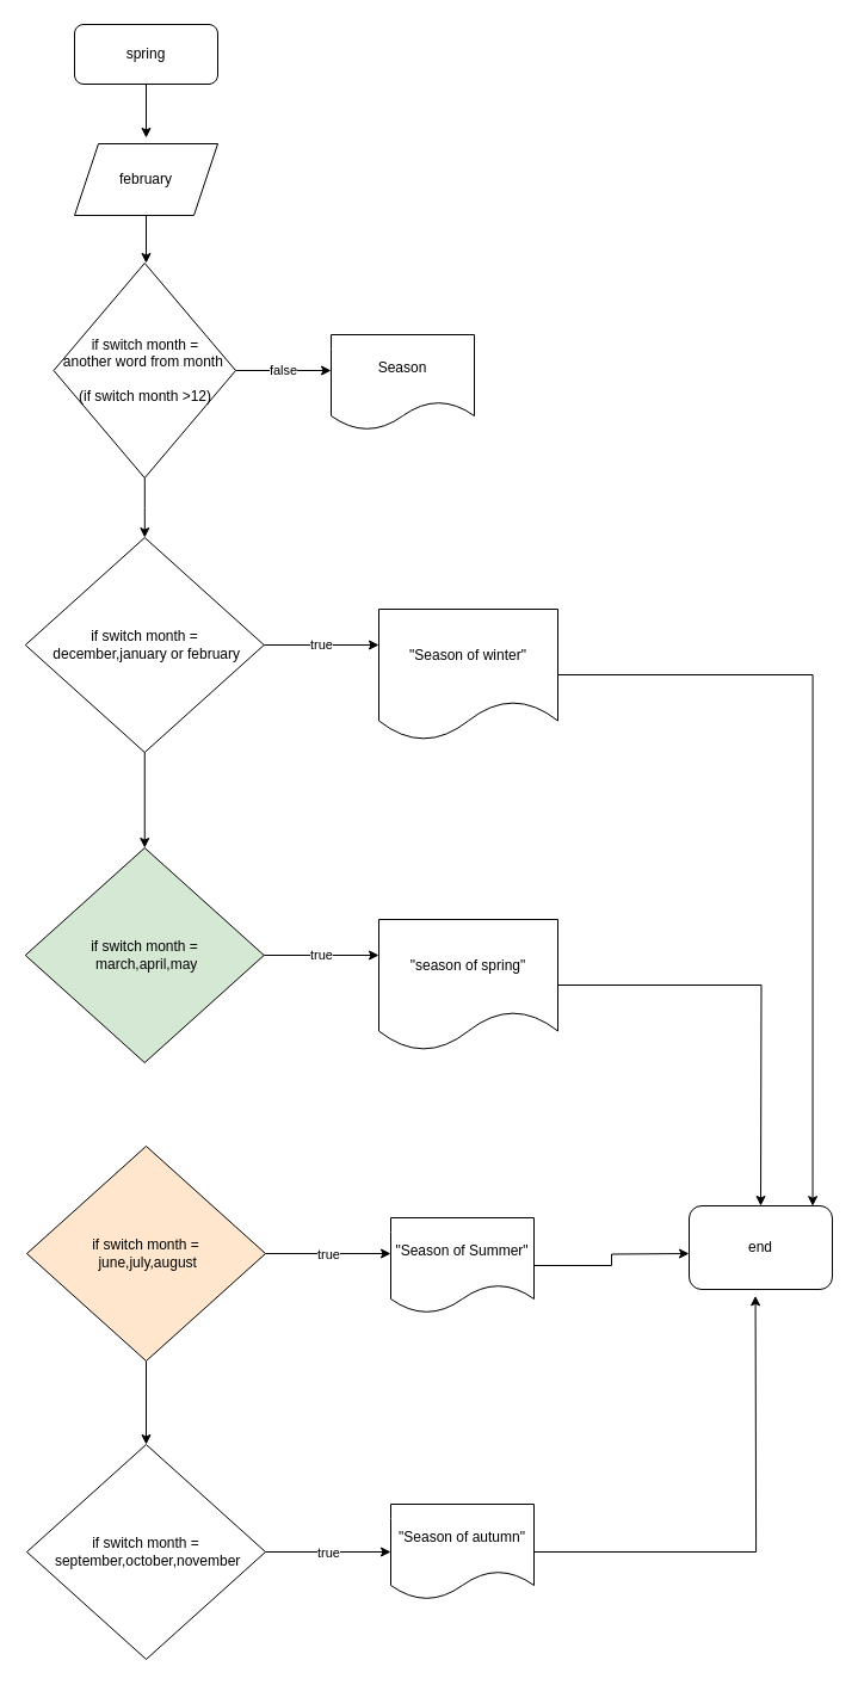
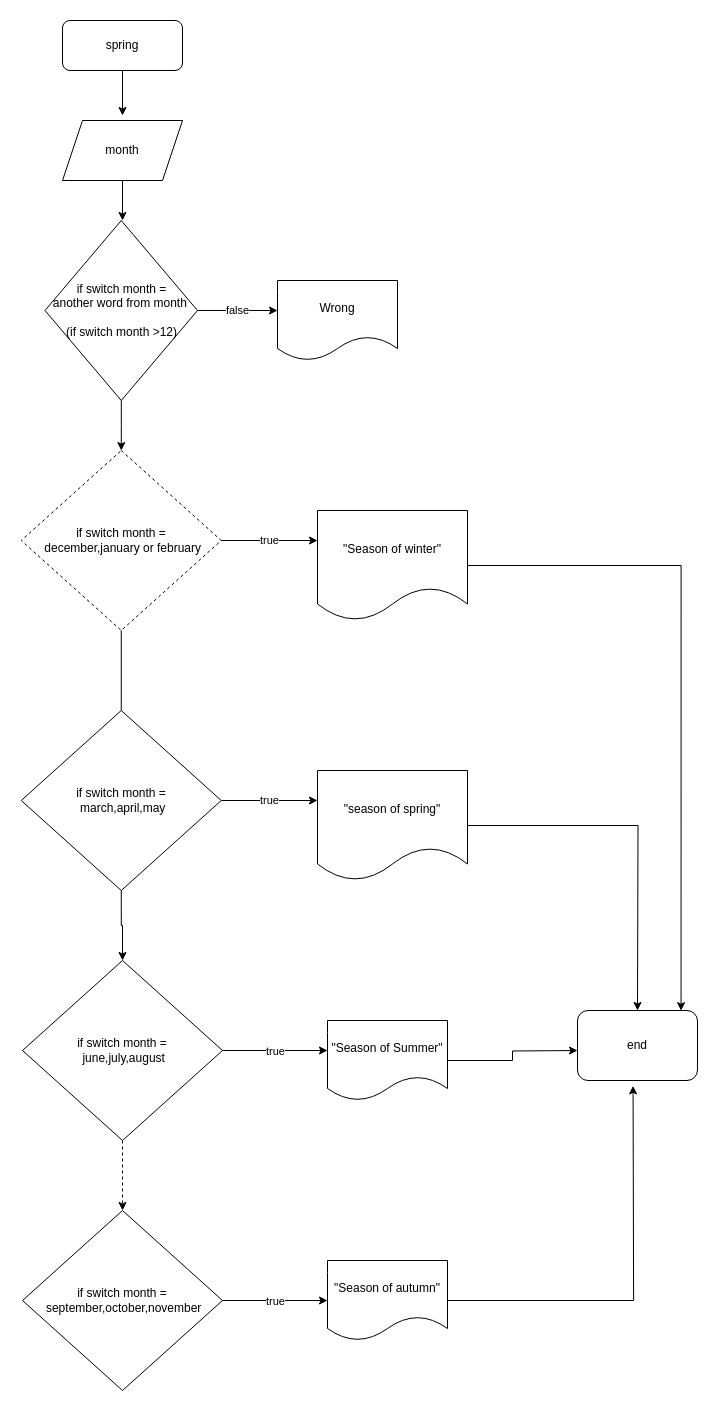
  <mxCell id="0" />
  <mxCell id="1" parent="0" />
  <mxCell id="2" style="edgeStyle=orthogonalEdgeStyle;rounded=0;orthogonalLoop=1;jettySize=auto;html=1;" edge="1" parent="1" source="3"><mxGeometry relative="1" as="geometry"><mxPoint x="122" y="115" as="targetPoint" /></mxGeometry></mxCell>
  <mxCell id="3" value="spring&lt;br&gt;" style="rounded=1;whiteSpace=wrap;html=1;" vertex="1" parent="1"><mxGeometry x="62" y="20" width="120" height="50" as="geometry" /></mxCell>
  <mxCell id="4" style="edgeStyle=orthogonalEdgeStyle;rounded=0;orthogonalLoop=1;jettySize=auto;html=1;" edge="1" parent="1"><mxGeometry relative="1" as="geometry"><mxPoint x="122" y="165" as="sourcePoint" /><mxPoint x="122" y="220" as="targetPoint" /></mxGeometry></mxCell>
- <mxCell id="5" value="february" style="shape=parallelogram;perimeter=parallelogramPerimeter;whiteSpace=wrap;html=1;fixedSize=1;" vertex="1" parent="1"><mxGeometry x="62" y="120" width="120" height="60" as="geometry" /></mxCell>
+ <mxCell id="5" value="month" style="shape=parallelogram;perimeter=parallelogramPerimeter;whiteSpace=wrap;html=1;fixedSize=1;" vertex="1" parent="1"><mxGeometry x="62" y="120" width="120" height="60" as="geometry" /></mxCell>
  <mxCell id="6" value="false" style="edgeStyle=orthogonalEdgeStyle;rounded=0;orthogonalLoop=1;jettySize=auto;html=1;" edge="1" parent="1" source="8"><mxGeometry relative="1" as="geometry"><mxPoint x="277" y="310" as="targetPoint" /></mxGeometry></mxCell>
  <mxCell id="7" style="edgeStyle=orthogonalEdgeStyle;rounded=0;orthogonalLoop=1;jettySize=auto;html=1;" edge="1" parent="1" source="8" target="12"><mxGeometry relative="1" as="geometry" /></mxCell>
  <mxCell id="8" value="if switch month =&lt;br&gt;another word from month&amp;nbsp;&lt;br&gt;&lt;br&gt;(if switch month &amp;gt;12)" style="rhombus;whiteSpace=wrap;html=1;" vertex="1" parent="1"><mxGeometry x="44.5" y="220" width="152.5" height="180" as="geometry" /></mxCell>
- <mxCell id="9" value="Season" style="shape=document;whiteSpace=wrap;html=1;boundedLbl=1;" vertex="1" parent="1"><mxGeometry x="277" y="280" width="120" height="80" as="geometry" /></mxCell>
+ <mxCell id="9" value="Wrong" style="shape=document;whiteSpace=wrap;html=1;boundedLbl=1;" vertex="1" parent="1"><mxGeometry x="277" y="280" width="120" height="80" as="geometry" /></mxCell>
  <mxCell id="10" value="true" style="edgeStyle=orthogonalEdgeStyle;rounded=0;orthogonalLoop=1;jettySize=auto;html=1;" edge="1" parent="1" source="12"><mxGeometry relative="1" as="geometry"><mxPoint x="317" y="540" as="targetPoint" /></mxGeometry></mxCell>
- <mxCell id="11" style="edgeStyle=orthogonalEdgeStyle;rounded=0;orthogonalLoop=1;jettySize=auto;html=1;exitX=0.5;exitY=1;exitDx=0;exitDy=0;" edge="1" parent="1" source="12" target="17"><mxGeometry relative="1" as="geometry" /></mxCell>
- <mxCell id="12" value="if switch month =&lt;br&gt;&amp;nbsp;december,january or february" style="rhombus;whiteSpace=wrap;html=1;" vertex="1" parent="1"><mxGeometry x="20.75" y="450" width="200" height="180" as="geometry" /></mxCell>
+ <mxCell id="11" style="edgeStyle=orthogonalEdgeStyle;rounded=0;orthogonalLoop=1;jettySize=auto;html=1;exitX=0.5;exitY=1;exitDx=0;exitDy=0;endArrow=none;" edge="1" parent="1" source="12" target="17"><mxGeometry relative="1" as="geometry" /></mxCell>
+ <mxCell id="12" value="if switch month =&lt;br&gt;&amp;nbsp;december,january or february" style="rhombus;whiteSpace=wrap;html=1;dashed=1;" vertex="1" parent="1"><mxGeometry x="20.75" y="450" width="200" height="180" as="geometry" /></mxCell>
  <mxCell id="13" style="edgeStyle=orthogonalEdgeStyle;rounded=0;orthogonalLoop=1;jettySize=auto;html=1;exitX=1;exitY=0.5;exitDx=0;exitDy=0;entryX=0.863;entryY=0.003;entryDx=0;entryDy=0;entryPerimeter=0;" edge="1" parent="1" source="14" target="29"><mxGeometry relative="1" as="geometry" /></mxCell>
  <mxCell id="14" value="&quot;Season of winter&quot;" style="shape=document;whiteSpace=wrap;html=1;boundedLbl=1;" vertex="1" parent="1"><mxGeometry x="317" y="510" width="150" height="110" as="geometry" /></mxCell>
  <mxCell id="15" value="true" style="edgeStyle=orthogonalEdgeStyle;rounded=0;orthogonalLoop=1;jettySize=auto;html=1;exitX=1;exitY=0.5;exitDx=0;exitDy=0;" edge="1" parent="1" source="17"><mxGeometry relative="1" as="geometry"><mxPoint x="317" y="800" as="targetPoint" /></mxGeometry></mxCell>
- <mxCell id="17" value="if switch month =&lt;br&gt;&amp;nbsp;march,april,may" style="rhombus;whiteSpace=wrap;html=1;fillColor=#d5e8d4;" vertex="1" parent="1"><mxGeometry x="20.75" y="710" width="200" height="180" as="geometry" /></mxCell>
+ <mxCell id="16" style="edgeStyle=orthogonalEdgeStyle;rounded=0;orthogonalLoop=1;jettySize=auto;html=1;exitX=0.5;exitY=1;exitDx=0;exitDy=0;" edge="1" parent="1" source="17" target="22"><mxGeometry relative="1" as="geometry" /></mxCell>
+ <mxCell id="17" value="if switch month =&lt;br&gt;&amp;nbsp;march,april,may" style="rhombus;whiteSpace=wrap;html=1;" vertex="1" parent="1"><mxGeometry x="20.75" y="710" width="200" height="180" as="geometry" /></mxCell>
  <mxCell id="18" style="edgeStyle=orthogonalEdgeStyle;rounded=0;orthogonalLoop=1;jettySize=auto;html=1;entryX=0.5;entryY=0;entryDx=0;entryDy=0;" edge="1" parent="1" source="19"><mxGeometry relative="1" as="geometry"><mxPoint x="637" y="1010" as="targetPoint" /></mxGeometry></mxCell>
  <mxCell id="19" value="&quot;season of spring&quot;" style="shape=document;whiteSpace=wrap;html=1;boundedLbl=1;" vertex="1" parent="1"><mxGeometry x="317" y="770" width="150" height="110" as="geometry" /></mxCell>
  <mxCell id="20" value="true" style="edgeStyle=orthogonalEdgeStyle;rounded=0;orthogonalLoop=1;jettySize=auto;html=1;" edge="1" parent="1" source="22"><mxGeometry relative="1" as="geometry"><mxPoint x="327" y="1050" as="targetPoint" /></mxGeometry></mxCell>
- <mxCell id="21" style="edgeStyle=orthogonalEdgeStyle;rounded=0;orthogonalLoop=1;jettySize=auto;html=1;exitX=0.5;exitY=1;exitDx=0;exitDy=0;" edge="1" parent="1" source="22" target="26"><mxGeometry relative="1" as="geometry" /></mxCell>
- <mxCell id="22" value="if switch month =&lt;br&gt;&amp;nbsp;june,july,august" style="rhombus;whiteSpace=wrap;html=1;fillColor=#ffe6cc;" vertex="1" parent="1"><mxGeometry x="22" y="960" width="200" height="180" as="geometry" /></mxCell>
+ <mxCell id="21" style="edgeStyle=orthogonalEdgeStyle;rounded=0;orthogonalLoop=1;jettySize=auto;html=1;exitX=0.5;exitY=1;exitDx=0;exitDy=0;dashed=1;" edge="1" parent="1" source="22" target="26"><mxGeometry relative="1" as="geometry" /></mxCell>
+ <mxCell id="22" value="if switch month =&lt;br&gt;&amp;nbsp;june,july,august" style="rhombus;whiteSpace=wrap;html=1;" vertex="1" parent="1"><mxGeometry x="22" y="960" width="200" height="180" as="geometry" /></mxCell>
  <mxCell id="23" style="edgeStyle=orthogonalEdgeStyle;rounded=0;orthogonalLoop=1;jettySize=auto;html=1;exitX=1;exitY=0.5;exitDx=0;exitDy=0;" edge="1" parent="1" source="24"><mxGeometry relative="1" as="geometry"><mxPoint x="577" y="1050" as="targetPoint" /></mxGeometry></mxCell>
  <mxCell id="24" value="&quot;Season of Summer&quot;" style="shape=document;whiteSpace=wrap;html=1;boundedLbl=1;" vertex="1" parent="1"><mxGeometry x="327" y="1020" width="120" height="80" as="geometry" /></mxCell>
  <mxCell id="25" value="true" style="edgeStyle=orthogonalEdgeStyle;rounded=0;orthogonalLoop=1;jettySize=auto;html=1;" edge="1" parent="1" source="26"><mxGeometry relative="1" as="geometry"><mxPoint x="327" y="1300" as="targetPoint" /></mxGeometry></mxCell>
  <mxCell id="26" value="if switch month =&lt;br&gt;&amp;nbsp;september,october,november" style="rhombus;whiteSpace=wrap;html=1;" vertex="1" parent="1"><mxGeometry x="22" y="1210" width="200" height="180" as="geometry" /></mxCell>
  <mxCell id="27" style="edgeStyle=orthogonalEdgeStyle;rounded=0;orthogonalLoop=1;jettySize=auto;html=1;exitX=1;exitY=0.5;exitDx=0;exitDy=0;entryX=0.463;entryY=0.942;entryDx=0;entryDy=0;entryPerimeter=0;" edge="1" parent="1" source="28"><mxGeometry relative="1" as="geometry"><mxPoint x="632.56" y="1085.36" as="targetPoint" /></mxGeometry></mxCell>
  <mxCell id="28" value="&quot;Season of autumn&quot;" style="shape=document;whiteSpace=wrap;html=1;boundedLbl=1;" vertex="1" parent="1"><mxGeometry x="327" y="1260" width="120" height="80" as="geometry" /></mxCell>
  <mxCell id="29" value="end" style="rounded=1;whiteSpace=wrap;html=1;" vertex="1" parent="1"><mxGeometry x="577" y="1010" width="120" height="70" as="geometry" /></mxCell>
